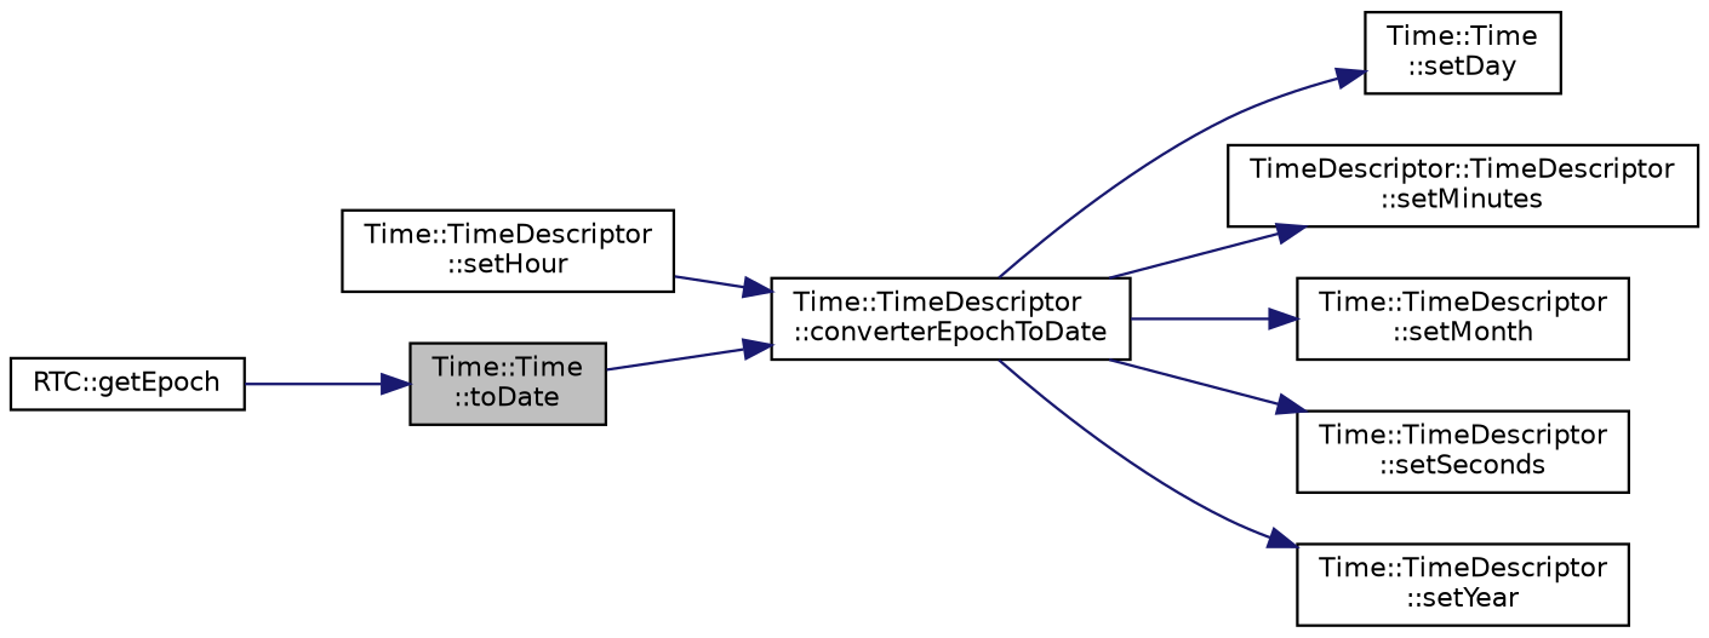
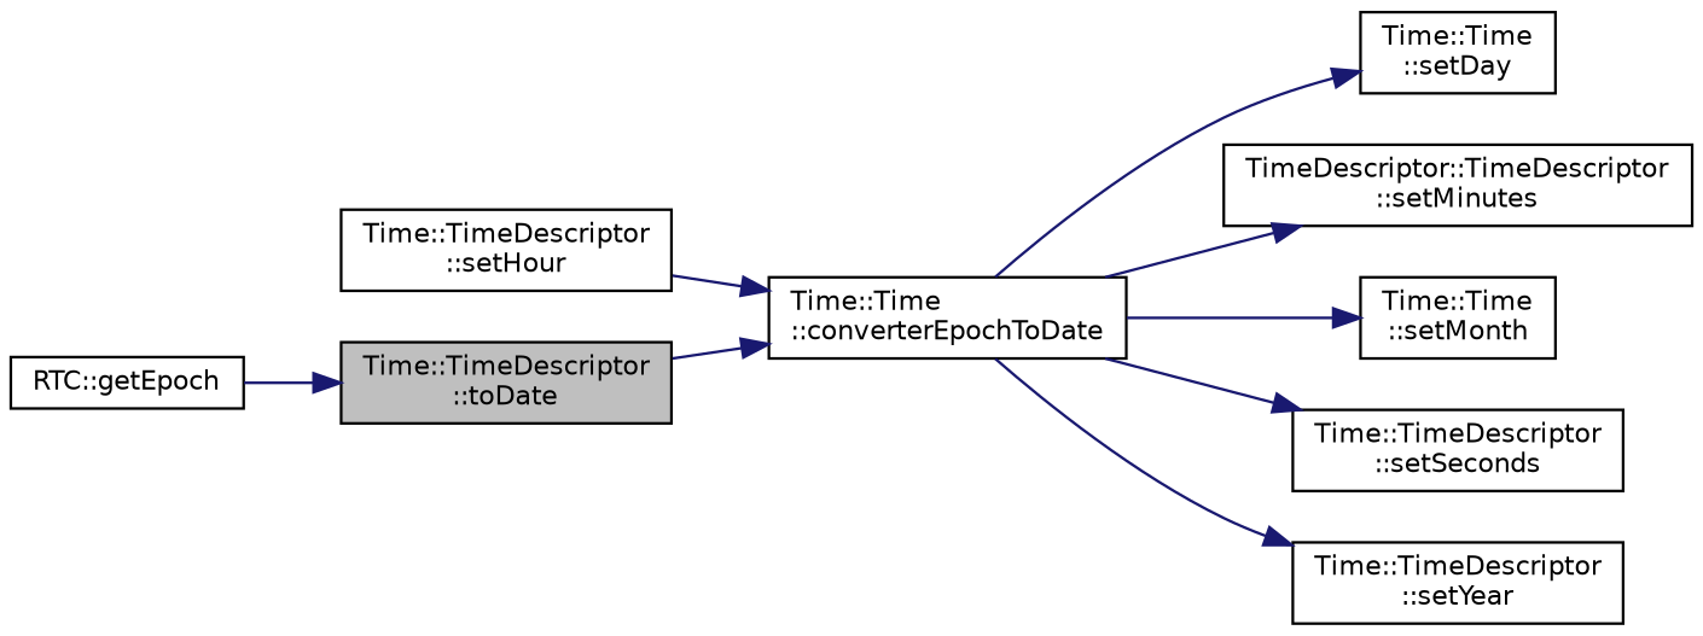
  digraph {
    rankdir=LR
    node [color=black fillcolor=white fontname=Helvetica fontsize=10 shape=record style=filled]
    edge [color=midnightblue fontname=Helvetica fontsize=10 labelfontname=Helvetica labelfontsize=10 style=solid]
-   n1 [fillcolor=grey75 fontcolor=black height=0.2 label="Time::Time\l::toDate" width=0.4]
-   n2 [height=0.2 label="Time::TimeDescriptor\l::converterEpochToDate" width=0.4]
+   n1 [fillcolor=grey75 fontcolor=black height=0.2 label="Time::TimeDescriptor\l::toDate" width=0.4]
+   n2 [height=0.2 label="Time::Time\l::converterEpochToDate" width=0.4]
    n3 [height=0.2 label="Time::Time\l::setDay" width=0.4]
    n4 [height=0.2 label="TimeDescriptor::TimeDescriptor\l::setMinutes" width=0.4]
-   n5 [height=0.2 label="Time::TimeDescriptor\l::setMonth" width=0.4]
+   n5 [height=0.2 label="Time::Time\l::setMonth" width=0.4]
    n6 [height=0.2 label="Time::TimeDescriptor\l::setSeconds" width=0.4]
    n7 [height=0.2 label="Time::TimeDescriptor\l::setYear" width=0.4]
    n8 [height=0.2 label="RTC::getEpoch" width=0.4]
    n9 [height=0.2 label="Time::TimeDescriptor\l::setHour" width=0.4]
    n1 -> n2
    n2 -> n3
    n2 -> n4
    n2 -> n5
    n2 -> n6
    n2 -> n7
    n8 -> n1
    n9 -> n2
  }
